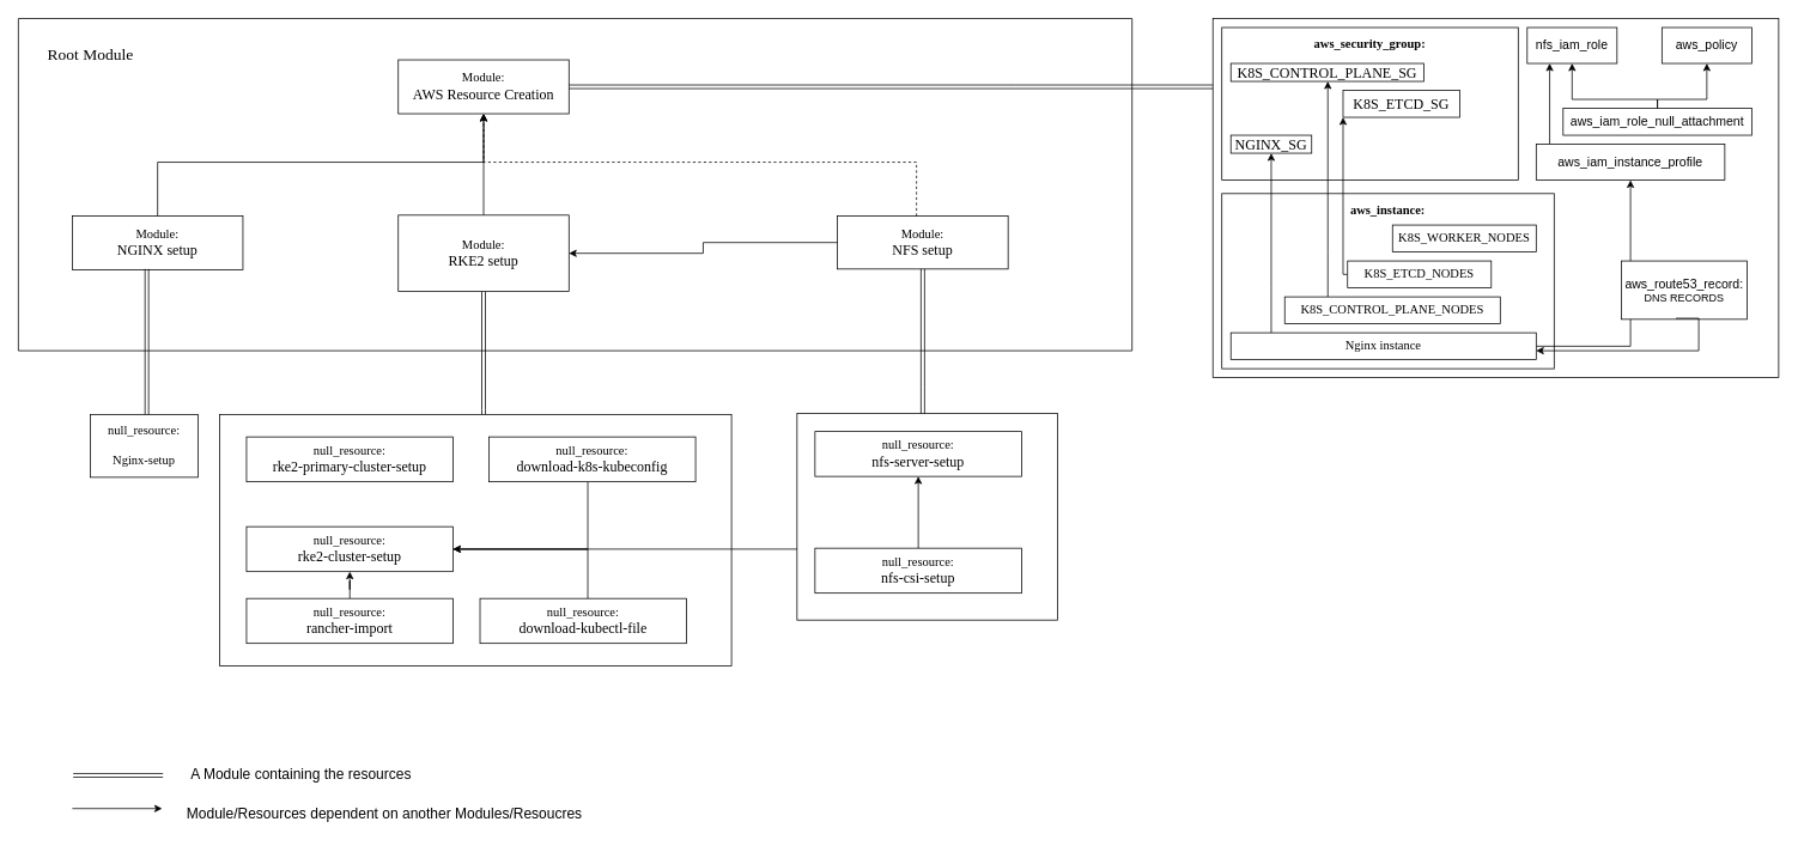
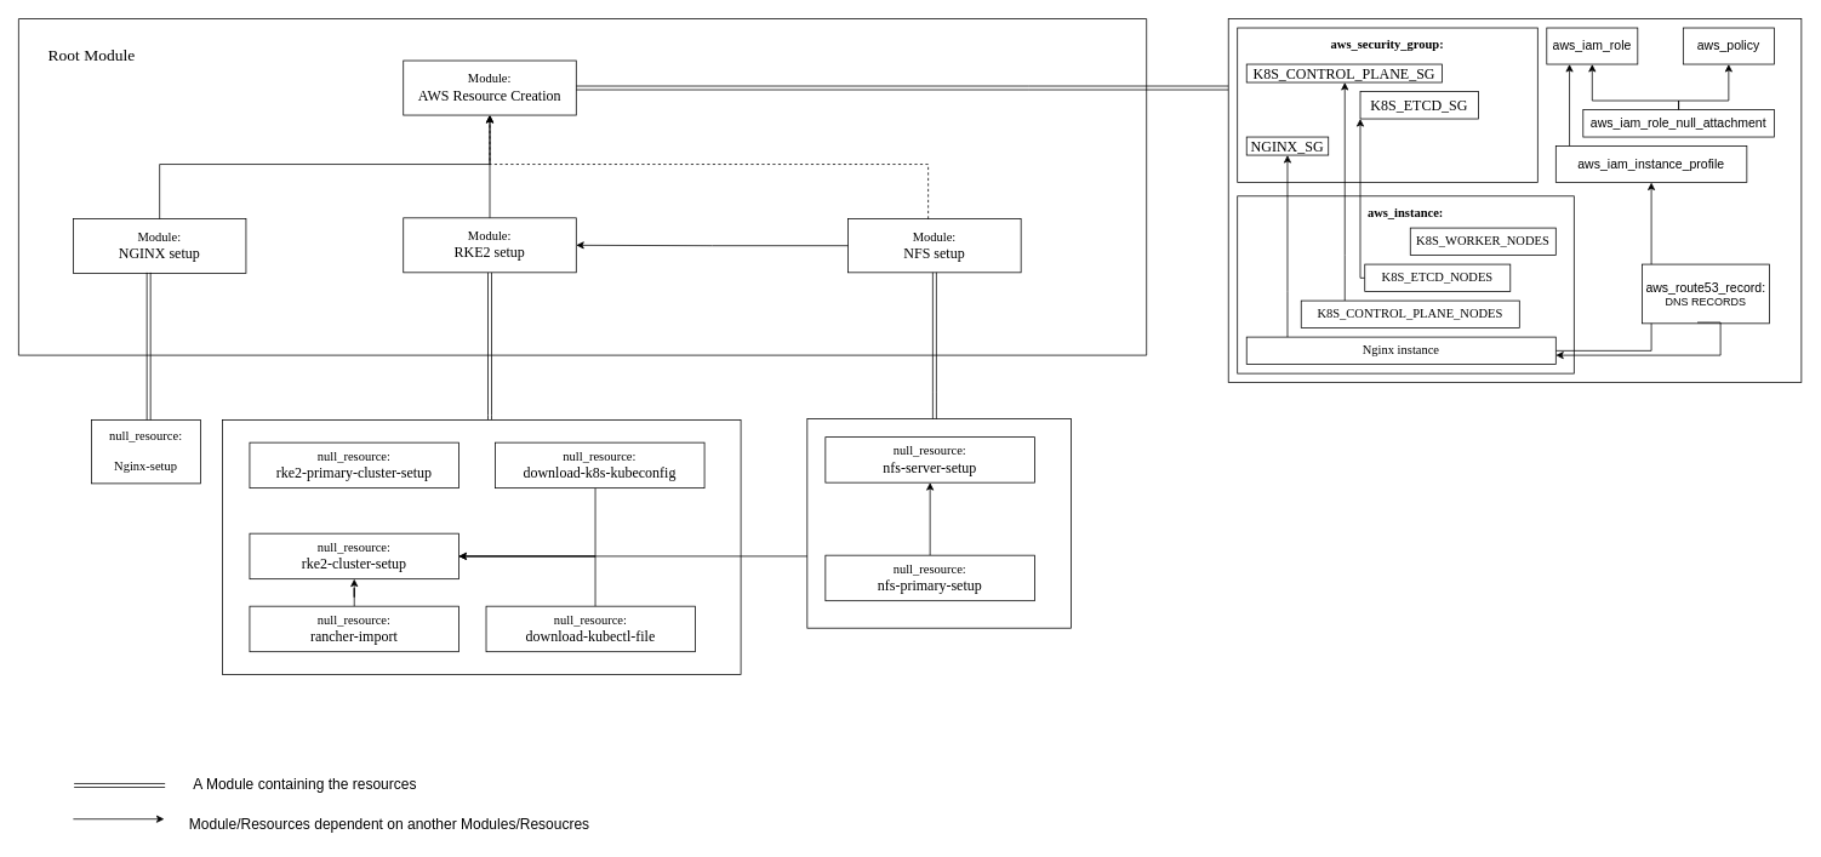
  <mxCell id="0" />
  <mxCell id="1" parent="0" />
  <mxCell id="2" value="&lt;font style=&quot;font-size: 14px;&quot; face=&quot;Times New Roman&quot;&gt;Module:&lt;/font&gt;&lt;div&gt;&lt;font size=&quot;3&quot; face=&quot;vOWG07pCDVomqxuYTh0j&quot;&gt;AWS Resource Creation&lt;/font&gt;&lt;/div&gt;" style="rounded=0;whiteSpace=wrap;html=1;" parent="1" vertex="1"><mxGeometry x="443" y="66" width="190" height="60" as="geometry" /></mxCell>
  <mxCell id="3" style="edgeStyle=orthogonalEdgeStyle;rounded=0;orthogonalLoop=1;jettySize=auto;html=1;entryX=0.5;entryY=1;entryDx=0;entryDy=0;" parent="1" source="5" target="2" edge="1"><mxGeometry relative="1" as="geometry"><mxPoint x="538" y="2" as="targetPoint" /></mxGeometry></mxCell>
  <mxCell id="4" value="" style="edgeStyle=orthogonalEdgeStyle;rounded=0;orthogonalLoop=1;jettySize=auto;html=1;shape=link;" edge="1" parent="1" source="5" target="32"><mxGeometry relative="1" as="geometry"><Array as="points"><mxPoint x="538" y="456" /><mxPoint x="538" y="456" /></Array></mxGeometry></mxCell>
- <mxCell id="5" value="&lt;font face=&quot;Times New Roman&quot; style=&quot;font-size: 14px;&quot;&gt;Module:&lt;/font&gt;&lt;div&gt;&lt;font face=&quot;M-_PtO_m-LOJet0InzvK&quot; size=&quot;3&quot;&gt;RKE2 setup&lt;/font&gt;&lt;/div&gt;" style="rounded=0;whiteSpace=wrap;html=1;" parent="1" vertex="1"><mxGeometry x="443" y="239" width="190" height="85" as="geometry" /></mxCell>
+ <mxCell id="5" value="&lt;font face=&quot;Times New Roman&quot; style=&quot;font-size: 14px;&quot;&gt;Module:&lt;/font&gt;&lt;div&gt;&lt;font face=&quot;M-_PtO_m-LOJet0InzvK&quot; size=&quot;3&quot;&gt;RKE2 setup&lt;/font&gt;&lt;/div&gt;" style="rounded=0;whiteSpace=wrap;html=1;" parent="1" vertex="1"><mxGeometry x="443" y="239" width="190" height="60" as="geometry" /></mxCell>
  <mxCell id="6" style="edgeStyle=orthogonalEdgeStyle;rounded=0;orthogonalLoop=1;jettySize=auto;html=1;entryX=1;entryY=0.5;entryDx=0;entryDy=0;shape=link;" edge="1" parent="1" source="7" target="2"><mxGeometry relative="1" as="geometry"><Array as="points"><mxPoint x="1130" y="96" /><mxPoint x="1130" y="96" /></Array></mxGeometry></mxCell>
  <mxCell id="7" value="" style="rounded=0;whiteSpace=wrap;html=1;" vertex="1" parent="1"><mxGeometry x="1350" y="20" width="630" height="400" as="geometry" /></mxCell>
- <mxCell id="8" value="&lt;font style=&quot;font-size: 14px;&quot;&gt;nfs_iam_role&lt;/font&gt;" style="rounded=0;whiteSpace=wrap;html=1;" vertex="1" parent="1"><mxGeometry x="1700" y="30" width="100" height="40" as="geometry" /></mxCell>
+ <mxCell id="8" value="&lt;font style=&quot;font-size: 14px;&quot;&gt;aws_iam_role&lt;/font&gt;" style="rounded=0;whiteSpace=wrap;html=1;" vertex="1" parent="1"><mxGeometry x="1700" y="30" width="100" height="40" as="geometry" /></mxCell>
  <mxCell id="9" value="&lt;div&gt;&lt;div&gt;&lt;font face=&quot;Times New Roman&quot;&gt;&lt;span style=&quot;font-size: 14px;&quot;&gt;&lt;b&gt;aws_security_group:&lt;/b&gt;&lt;/span&gt;&lt;/font&gt;&lt;br&gt;&lt;/div&gt;&lt;/div&gt;&lt;div&gt;&lt;font face=&quot;Times New Roman&quot;&gt;&lt;span style=&quot;font-size: 14px;&quot;&gt;&lt;b&gt;&lt;br&gt;&lt;/b&gt;&lt;/span&gt;&lt;/font&gt;&lt;/div&gt;&lt;div&gt;&lt;font face=&quot;Times New Roman&quot;&gt;&lt;span style=&quot;font-size: 14px;&quot;&gt;&lt;b&gt;&lt;br&gt;&lt;/b&gt;&lt;/span&gt;&lt;/font&gt;&lt;/div&gt;&lt;div&gt;&lt;font face=&quot;Times New Roman&quot;&gt;&lt;span style=&quot;font-size: 14px;&quot;&gt;&lt;b&gt;&lt;br&gt;&lt;/b&gt;&lt;/span&gt;&lt;/font&gt;&lt;/div&gt;&lt;div&gt;&lt;font face=&quot;Times New Roman&quot;&gt;&lt;span style=&quot;font-size: 14px;&quot;&gt;&lt;b&gt;&lt;br&gt;&lt;/b&gt;&lt;/span&gt;&lt;/font&gt;&lt;/div&gt;&lt;div&gt;&lt;br&gt;&lt;/div&gt;&lt;div&gt;&lt;font face=&quot;Times New Roman&quot;&gt;&lt;span style=&quot;font-size: 14px;&quot;&gt;&lt;b&gt;&lt;br&gt;&lt;/b&gt;&lt;/span&gt;&lt;/font&gt;&lt;/div&gt;&lt;div&gt;&lt;font face=&quot;Times New Roman&quot;&gt;&lt;span style=&quot;font-size: 14px;&quot;&gt;&lt;b&gt;&lt;br&gt;&lt;/b&gt;&lt;/span&gt;&lt;/font&gt;&lt;/div&gt;&lt;div&gt;&lt;font face=&quot;Times New Roman&quot;&gt;&lt;span style=&quot;font-size: 14px;&quot;&gt;&lt;b&gt;&lt;br&gt;&lt;/b&gt;&lt;/span&gt;&lt;/font&gt;&lt;/div&gt;" style="rounded=0;whiteSpace=wrap;html=1;" vertex="1" parent="1"><mxGeometry x="1360" y="30" width="330" height="170" as="geometry" /></mxCell>
  <mxCell id="10" value="&lt;font style=&quot;font-size: 14px;&quot;&gt;aws_policy&lt;/font&gt;" style="rounded=0;whiteSpace=wrap;html=1;" vertex="1" parent="1"><mxGeometry x="1850" y="30" width="100" height="40" as="geometry" /></mxCell>
  <mxCell id="11" value="" style="edgeStyle=orthogonalEdgeStyle;rounded=0;orthogonalLoop=1;jettySize=auto;html=1;entryX=0.5;entryY=1;entryDx=0;entryDy=0;" edge="1" parent="1" source="12" target="8"><mxGeometry relative="1" as="geometry"><Array as="points"><mxPoint x="1845" y="110" /><mxPoint x="1750" y="110" /></Array></mxGeometry></mxCell>
  <mxCell id="12" value="&lt;font style=&quot;font-size: 14px;&quot;&gt;aws_iam_role_null_attachment&lt;/font&gt;" style="rounded=0;whiteSpace=wrap;html=1;" vertex="1" parent="1"><mxGeometry x="1740" y="120" width="210" height="30" as="geometry" /></mxCell>
  <mxCell id="13" style="edgeStyle=orthogonalEdgeStyle;rounded=0;orthogonalLoop=1;jettySize=auto;html=1;entryX=0.5;entryY=1;entryDx=0;entryDy=0;" edge="1" parent="1" source="12" target="10"><mxGeometry relative="1" as="geometry"><Array as="points"><mxPoint x="1845" y="110" /><mxPoint x="1900" y="110" /></Array></mxGeometry></mxCell>
  <mxCell id="14" style="edgeStyle=orthogonalEdgeStyle;rounded=0;orthogonalLoop=1;jettySize=auto;html=1;entryX=0.25;entryY=1;entryDx=0;entryDy=0;" edge="1" parent="1" source="15" target="8"><mxGeometry relative="1" as="geometry"><Array as="points"><mxPoint x="1725" y="160" /><mxPoint x="1725" y="160" /></Array></mxGeometry></mxCell>
  <mxCell id="15" value="&lt;span style=&quot;font-size: 14px;&quot;&gt;aws_iam_instance_profile&lt;/span&gt;" style="rounded=0;whiteSpace=wrap;html=1;" vertex="1" parent="1"><mxGeometry x="1710" y="160" width="210" height="40" as="geometry" /></mxCell>
  <mxCell id="16" value="&lt;span style=&quot;font-family: UCWD6sSALBmN9zl_qIUC; font-size: medium;&quot;&gt;NGINX_SG&lt;/span&gt;" style="rounded=0;whiteSpace=wrap;html=1;" vertex="1" parent="1"><mxGeometry x="1370" y="150" width="90" height="20" as="geometry" /></mxCell>
  <mxCell id="17" value="&lt;font size=&quot;3&quot; face=&quot;UCWD6sSALBmN9zl_qIUC&quot;&gt;K8S_CONTROL_PLANE_SG&lt;/font&gt;" style="rounded=0;whiteSpace=wrap;html=1;" vertex="1" parent="1"><mxGeometry x="1370" y="70" width="215" height="20" as="geometry" /></mxCell>
  <mxCell id="18" value="&lt;font size=&quot;3&quot; face=&quot;UCWD6sSALBmN9zl_qIUC&quot;&gt;K8S_ETCD_SG&lt;/font&gt;" style="rounded=0;whiteSpace=wrap;html=1;" vertex="1" parent="1"><mxGeometry x="1495" y="100" width="130" height="30" as="geometry" /></mxCell>
  <mxCell id="19" style="edgeStyle=orthogonalEdgeStyle;rounded=0;orthogonalLoop=1;jettySize=auto;html=1;exitX=0.5;exitY=1;exitDx=0;exitDy=0;" edge="1" parent="1" source="9" target="9"><mxGeometry relative="1" as="geometry" /></mxCell>
  <mxCell id="20" value="&lt;div&gt;&lt;div&gt;&lt;font face=&quot;Times New Roman&quot;&gt;&lt;span style=&quot;font-size: 14px;&quot;&gt;&lt;b&gt;aws_instance:&lt;/b&gt;&lt;/span&gt;&lt;/font&gt;&lt;/div&gt;&lt;/div&gt;&lt;div&gt;&lt;br&gt;&lt;/div&gt;&lt;div&gt;&lt;font face=&quot;Times New Roman&quot;&gt;&lt;span style=&quot;font-size: 14px;&quot;&gt;&lt;b&gt;&lt;br&gt;&lt;/b&gt;&lt;/span&gt;&lt;/font&gt;&lt;/div&gt;&lt;div&gt;&lt;font face=&quot;Times New Roman&quot;&gt;&lt;span style=&quot;font-size: 14px;&quot;&gt;&lt;b&gt;&lt;br&gt;&lt;/b&gt;&lt;/span&gt;&lt;/font&gt;&lt;/div&gt;&lt;div&gt;&lt;font face=&quot;Times New Roman&quot;&gt;&lt;span style=&quot;font-size: 14px;&quot;&gt;&lt;b&gt;&lt;br&gt;&lt;/b&gt;&lt;/span&gt;&lt;/font&gt;&lt;/div&gt;&lt;div&gt;&lt;font face=&quot;Times New Roman&quot;&gt;&lt;span style=&quot;font-size: 14px;&quot;&gt;&lt;b&gt;&lt;br&gt;&lt;/b&gt;&lt;/span&gt;&lt;/font&gt;&lt;/div&gt;&lt;div&gt;&lt;font face=&quot;Times New Roman&quot;&gt;&lt;span style=&quot;font-size: 14px;&quot;&gt;&lt;b&gt;&lt;br&gt;&lt;/b&gt;&lt;/span&gt;&lt;/font&gt;&lt;/div&gt;&lt;div&gt;&lt;br&gt;&lt;/div&gt;&lt;div&gt;&lt;br&gt;&lt;/div&gt;&lt;div&gt;&lt;br&gt;&lt;/div&gt;&lt;div&gt;&lt;br&gt;&lt;/div&gt;" style="rounded=0;whiteSpace=wrap;html=1;" vertex="1" parent="1"><mxGeometry x="1360" y="215" width="370" height="195" as="geometry" /></mxCell>
  <mxCell id="21" style="edgeStyle=orthogonalEdgeStyle;rounded=0;orthogonalLoop=1;jettySize=auto;html=1;entryX=0.5;entryY=1;entryDx=0;entryDy=0;" edge="1" parent="1" source="23" target="16"><mxGeometry relative="1" as="geometry"><Array as="points"><mxPoint x="1415" y="320" /><mxPoint x="1415" y="320" /></Array></mxGeometry></mxCell>
  <mxCell id="22" style="edgeStyle=orthogonalEdgeStyle;rounded=0;orthogonalLoop=1;jettySize=auto;html=1;entryX=0.5;entryY=1;entryDx=0;entryDy=0;" edge="1" parent="1" source="23" target="15"><mxGeometry relative="1" as="geometry"><Array as="points"><mxPoint x="1815" y="385" /></Array></mxGeometry></mxCell>
  <mxCell id="23" value="&lt;font face=&quot;Times New Roman&quot; style=&quot;font-size: 14px;&quot;&gt;Nginx instance&lt;/font&gt;" style="rounded=0;whiteSpace=wrap;html=1;" vertex="1" parent="1"><mxGeometry x="1370" y="370" width="340" height="30" as="geometry" /></mxCell>
  <mxCell id="24" style="edgeStyle=orthogonalEdgeStyle;rounded=0;orthogonalLoop=1;jettySize=auto;html=1;" edge="1" parent="1" source="25" target="17"><mxGeometry relative="1" as="geometry"><Array as="points"><mxPoint x="1478" y="280" /><mxPoint x="1478" y="280" /></Array></mxGeometry></mxCell>
  <mxCell id="25" value="&lt;font face=&quot;Times New Roman&quot;&gt;&lt;span style=&quot;font-size: 14px;&quot;&gt;K8S_CONTROL_PLANE_NODES&lt;/span&gt;&lt;/font&gt;" style="rounded=0;whiteSpace=wrap;html=1;" vertex="1" parent="1"><mxGeometry x="1430" y="330" width="240" height="30" as="geometry" /></mxCell>
  <mxCell id="26" style="edgeStyle=orthogonalEdgeStyle;rounded=0;orthogonalLoop=1;jettySize=auto;html=1;entryX=0;entryY=1;entryDx=0;entryDy=0;" edge="1" parent="1" source="27" target="18"><mxGeometry relative="1" as="geometry"><Array as="points"><mxPoint x="1495" y="305" /></Array></mxGeometry></mxCell>
  <mxCell id="27" value="&lt;font face=&quot;Times New Roman&quot;&gt;&lt;span style=&quot;font-size: 14px;&quot;&gt;K8S_ETCD_NODES&lt;/span&gt;&lt;/font&gt;" style="rounded=0;whiteSpace=wrap;html=1;" vertex="1" parent="1"><mxGeometry x="1500" y="290" width="160" height="30" as="geometry" /></mxCell>
  <mxCell id="28" value="&lt;font face=&quot;Times New Roman&quot;&gt;&lt;span style=&quot;font-size: 14px;&quot;&gt;K8S_WORKER_NODES&lt;/span&gt;&lt;/font&gt;" style="rounded=0;whiteSpace=wrap;html=1;" vertex="1" parent="1"><mxGeometry x="1550" y="250" width="160" height="30" as="geometry" /></mxCell>
  <mxCell id="29" value="&lt;font face=&quot;Times New Roman&quot; style=&quot;font-size: 14px;&quot;&gt;null_resource:&lt;/font&gt;&lt;div&gt;&lt;font face=&quot;Times New Roman&quot; style=&quot;font-size: 14px;&quot;&gt;&lt;br&gt;&lt;/font&gt;&lt;/div&gt;&lt;div&gt;&lt;font face=&quot;Times New Roman&quot; style=&quot;font-size: 14px;&quot;&gt;Nginx-setup&lt;/font&gt;&lt;/div&gt;" style="rounded=0;whiteSpace=wrap;html=1;" vertex="1" parent="1"><mxGeometry x="100" y="461" width="120" height="70" as="geometry" /></mxCell>
  <mxCell id="30" value="&lt;div&gt;&lt;font style=&quot;font-size: 14px;&quot;&gt;aws_route53_record:&lt;br&gt;&lt;/font&gt;&lt;/div&gt;&lt;font style=&quot;font-size: 12px;&quot;&gt;DNS RECORDS&lt;/font&gt;" style="rounded=0;whiteSpace=wrap;html=1;" vertex="1" parent="1"><mxGeometry x="1805" y="290" width="140" height="65" as="geometry" /></mxCell>
  <mxCell id="31" style="edgeStyle=orthogonalEdgeStyle;rounded=0;orthogonalLoop=1;jettySize=auto;html=1;exitX=0.433;exitY=0.983;exitDx=0;exitDy=0;exitPerimeter=0;" edge="1" parent="1" source="30" target="23"><mxGeometry relative="1" as="geometry"><Array as="points"><mxPoint x="1891" y="390" /></Array></mxGeometry></mxCell>
  <mxCell id="32" value="" style="rounded=0;whiteSpace=wrap;html=1;" vertex="1" parent="1"><mxGeometry x="244" y="461" width="570" height="280" as="geometry" /></mxCell>
  <mxCell id="33" value="&lt;div&gt;&lt;font style=&quot;font-size: 14px;&quot; face=&quot;Times New Roman&quot;&gt;null_resource:&lt;/font&gt;&lt;/div&gt;&lt;div&gt;&lt;font face=&quot;CC2AfbRsVFPKqois0iFC&quot; size=&quot;3&quot;&gt;rke2-primary-cluster-setup&lt;/font&gt;&lt;/div&gt;" style="rounded=0;whiteSpace=wrap;html=1;" vertex="1" parent="1"><mxGeometry x="274" y="486" width="230" height="50" as="geometry" /></mxCell>
  <mxCell id="34" style="edgeStyle=orthogonalEdgeStyle;rounded=0;orthogonalLoop=1;jettySize=auto;html=1;" edge="1" parent="1" source="35" target="43"><mxGeometry relative="1" as="geometry" /></mxCell>
  <mxCell id="35" value="&lt;div&gt;&lt;font style=&quot;font-size: 14px;&quot; face=&quot;Times New Roman&quot;&gt;null_resource:&lt;/font&gt;&lt;/div&gt;&lt;div&gt;&lt;font face=&quot;ybWu49O-ANy2RYuzH55T&quot; size=&quot;3&quot;&gt;rke2-cluster-setup&lt;/font&gt;&lt;/div&gt;" style="rounded=0;whiteSpace=wrap;html=1;" vertex="1" parent="1"><mxGeometry x="274" y="586" width="230" height="50" as="geometry" /></mxCell>
  <mxCell id="36" style="edgeStyle=orthogonalEdgeStyle;rounded=0;orthogonalLoop=1;jettySize=auto;html=1;entryX=0.5;entryY=1;entryDx=0;entryDy=0;" edge="1" parent="1" source="37" target="35"><mxGeometry relative="1" as="geometry" /></mxCell>
  <mxCell id="37" value="&lt;div&gt;&lt;font style=&quot;font-size: 14px;&quot; face=&quot;Times New Roman&quot;&gt;null_resource:&lt;/font&gt;&lt;/div&gt;&lt;div&gt;&lt;font face=&quot;ybWu49O-ANy2RYuzH55T&quot; size=&quot;3&quot;&gt;rancher-import&lt;/font&gt;&lt;/div&gt;" style="rounded=0;whiteSpace=wrap;html=1;" vertex="1" parent="1"><mxGeometry x="274" y="666" width="230" height="50" as="geometry" /></mxCell>
  <mxCell id="38" style="edgeStyle=orthogonalEdgeStyle;rounded=0;orthogonalLoop=1;jettySize=auto;html=1;entryX=1;entryY=0.5;entryDx=0;entryDy=0;" edge="1" parent="1" source="39" target="35"><mxGeometry relative="1" as="geometry"><Array as="points"><mxPoint x="654" y="611" /></Array></mxGeometry></mxCell>
  <mxCell id="39" value="&lt;div&gt;&lt;font style=&quot;font-size: 14px;&quot; face=&quot;Times New Roman&quot;&gt;null_resource:&lt;/font&gt;&lt;/div&gt;&lt;div&gt;&lt;span style=&quot;background-color: initial;&quot;&gt;&lt;font size=&quot;3&quot; face=&quot;ybWu49O-ANy2RYuzH55T&quot;&gt;download-k8s-kubeconfig&lt;/font&gt;&lt;/span&gt;&lt;/div&gt;" style="rounded=0;whiteSpace=wrap;html=1;" vertex="1" parent="1"><mxGeometry x="544" y="486" width="230" height="50" as="geometry" /></mxCell>
  <mxCell id="40" style="edgeStyle=orthogonalEdgeStyle;rounded=0;orthogonalLoop=1;jettySize=auto;html=1;entryX=1;entryY=0.5;entryDx=0;entryDy=0;" edge="1" parent="1" source="41" target="35"><mxGeometry relative="1" as="geometry"><Array as="points"><mxPoint x="654" y="611" /></Array></mxGeometry></mxCell>
  <mxCell id="41" value="&lt;div&gt;&lt;font style=&quot;font-size: 14px;&quot; face=&quot;Times New Roman&quot;&gt;null_resource:&lt;/font&gt;&lt;/div&gt;&lt;div&gt;&lt;font size=&quot;3&quot; face=&quot;ybWu49O-ANy2RYuzH55T&quot;&gt;download-kubectl-file&lt;/font&gt;&lt;br&gt;&lt;/div&gt;" style="rounded=0;whiteSpace=wrap;html=1;" vertex="1" parent="1"><mxGeometry x="534" y="666" width="230" height="50" as="geometry" /></mxCell>
  <mxCell id="42" value="" style="rounded=0;whiteSpace=wrap;html=1;" vertex="1" parent="1"><mxGeometry x="887" y="460" width="290" height="230" as="geometry" /></mxCell>
  <mxCell id="43" value="&lt;div&gt;&lt;font style=&quot;font-size: 14px;&quot; face=&quot;Times New Roman&quot;&gt;null_resource:&lt;/font&gt;&lt;/div&gt;&lt;div&gt;&lt;font size=&quot;3&quot; face=&quot;CC2AfbRsVFPKqois0iFC&quot;&gt;nfs-server-setup&lt;/font&gt;&lt;br&gt;&lt;/div&gt;" style="rounded=0;whiteSpace=wrap;html=1;" vertex="1" parent="1"><mxGeometry x="907" y="480" width="230" height="50" as="geometry" /></mxCell>
  <mxCell id="44" style="edgeStyle=orthogonalEdgeStyle;rounded=0;orthogonalLoop=1;jettySize=auto;html=1;entryX=0.5;entryY=1;entryDx=0;entryDy=0;" edge="1" parent="1" source="45" target="43"><mxGeometry relative="1" as="geometry" /></mxCell>
- <mxCell id="45" value="&lt;div&gt;&lt;font style=&quot;font-size: 14px;&quot; face=&quot;Times New Roman&quot;&gt;null_resource:&lt;/font&gt;&lt;/div&gt;&lt;div&gt;&lt;font size=&quot;3&quot; face=&quot;CC2AfbRsVFPKqois0iFC&quot;&gt;nfs-csi-setup&lt;/font&gt;&lt;br&gt;&lt;/div&gt;" style="rounded=0;whiteSpace=wrap;html=1;" vertex="1" parent="1"><mxGeometry x="907" y="610" width="230" height="50" as="geometry" /></mxCell>
+ <mxCell id="45" value="&lt;div&gt;&lt;font style=&quot;font-size: 14px;&quot; face=&quot;Times New Roman&quot;&gt;null_resource:&lt;/font&gt;&lt;/div&gt;&lt;div&gt;&lt;font size=&quot;3&quot; face=&quot;CC2AfbRsVFPKqois0iFC&quot;&gt;nfs-primary-setup&lt;/font&gt;&lt;br&gt;&lt;/div&gt;" style="rounded=0;whiteSpace=wrap;html=1;" vertex="1" parent="1"><mxGeometry x="907" y="610" width="230" height="50" as="geometry" /></mxCell>
  <mxCell id="46" value="" style="shape=link;html=1;rounded=0;" edge="1" parent="1"><mxGeometry width="100" relative="1" as="geometry"><mxPoint x="81" y="863" as="sourcePoint" /><mxPoint x="181" y="863" as="targetPoint" /></mxGeometry></mxCell>
  <mxCell id="47" value="&lt;font size=&quot;3&quot;&gt;A Module containing the resources&lt;/font&gt;" style="text;html=1;align=center;verticalAlign=middle;whiteSpace=wrap;rounded=0;" vertex="1" parent="1"><mxGeometry x="210" y="847" width="250" height="30" as="geometry" /></mxCell>
  <mxCell id="48" value="" style="endArrow=classic;html=1;rounded=0;" edge="1" parent="1"><mxGeometry width="50" height="50" relative="1" as="geometry"><mxPoint x="80" y="900" as="sourcePoint" /><mxPoint x="180" y="900" as="targetPoint" /></mxGeometry></mxCell>
  <mxCell id="49" value="&lt;font size=&quot;3&quot;&gt;Module/Resources dependent on another Modules/Resoucres&amp;nbsp;&lt;/font&gt;" style="text;html=1;align=center;verticalAlign=middle;whiteSpace=wrap;rounded=0;" vertex="1" parent="1"><mxGeometry x="200" y="890" width="460" height="30" as="geometry" /></mxCell>
  <mxCell id="50" value="" style="swimlane;startSize=0;shadow=0;" vertex="1" parent="1"><mxGeometry x="20" y="20" width="1240" height="370" as="geometry"><mxRectangle x="100" y="40" width="50" height="40" as="alternateBounds" /></mxGeometry></mxCell>
  <mxCell id="51" value="&lt;font style=&quot;font-size: 14px;&quot; face=&quot;Times New Roman&quot;&gt;Module:&lt;/font&gt;&lt;div&gt;&lt;font size=&quot;3&quot; face=&quot;y11n5paO8Hunl36zzPSH&quot;&gt;NGINX setup&lt;/font&gt;&lt;/div&gt;" style="rounded=0;whiteSpace=wrap;html=1;" parent="50" vertex="1"><mxGeometry x="60" y="220" width="190" height="60" as="geometry" /></mxCell>
  <mxCell id="52" value="&lt;font style=&quot;font-size: 14px;&quot; face=&quot;Times New Roman&quot;&gt;Module:&lt;/font&gt;&lt;div&gt;&lt;font size=&quot;3&quot; face=&quot;XYeYML2MfWjqiMQxk-dM&quot;&gt;NFS setup&lt;/font&gt;&lt;/div&gt;" style="rounded=0;whiteSpace=wrap;html=1;" parent="50" vertex="1"><mxGeometry x="912" y="220" width="190" height="59" as="geometry" /></mxCell>
  <mxCell id="53" value="&lt;font face=&quot;Times New Roman&quot; style=&quot;font-size: 18px;&quot;&gt;Root Module&lt;/font&gt;" style="text;html=1;align=center;verticalAlign=middle;resizable=0;points=[];autosize=1;strokeColor=none;fillColor=none;" vertex="1" parent="50"><mxGeometry x="20" y="20" width="120" height="40" as="geometry" /></mxCell>
  <mxCell id="54" style="edgeStyle=orthogonalEdgeStyle;rounded=0;orthogonalLoop=1;jettySize=auto;html=1;entryX=0.421;entryY=0.967;entryDx=0;entryDy=0;entryPerimeter=0;shape=link;" edge="1" parent="1"><mxGeometry relative="1" as="geometry"><mxPoint x="162.99" y="461" as="sourcePoint" /><mxPoint x="162.99" y="299.02" as="targetPoint" /></mxGeometry></mxCell>
  <mxCell id="55" style="edgeStyle=orthogonalEdgeStyle;rounded=0;orthogonalLoop=1;jettySize=auto;html=1;shape=link;" edge="1" parent="1" source="52"><mxGeometry relative="1" as="geometry"><mxPoint x="1027" y="460" as="targetPoint" /><Array as="points"><mxPoint x="1027" y="430" /><mxPoint x="1027" y="430" /></Array></mxGeometry></mxCell>
  <mxCell id="56" style="edgeStyle=orthogonalEdgeStyle;rounded=0;orthogonalLoop=1;jettySize=auto;html=1;entryX=0.5;entryY=1;entryDx=0;entryDy=0;" edge="1" parent="1" source="51" target="2"><mxGeometry relative="1" as="geometry"><Array as="points"><mxPoint x="175" y="180" /><mxPoint x="538" y="180" /></Array></mxGeometry></mxCell>
  <mxCell id="57" style="edgeStyle=orthogonalEdgeStyle;rounded=0;orthogonalLoop=1;jettySize=auto;html=1;entryX=0.5;entryY=1;entryDx=0;entryDy=0;dashed=1;" edge="1" parent="1" source="52" target="2"><mxGeometry relative="1" as="geometry"><Array as="points"><mxPoint x="1020" y="180" /><mxPoint x="538" y="180" /></Array></mxGeometry></mxCell>
  <mxCell id="58" style="edgeStyle=orthogonalEdgeStyle;rounded=0;orthogonalLoop=1;jettySize=auto;html=1;entryX=1;entryY=0.5;entryDx=0;entryDy=0;" edge="1" parent="1" source="52" target="5"><mxGeometry relative="1" as="geometry" /></mxCell>
